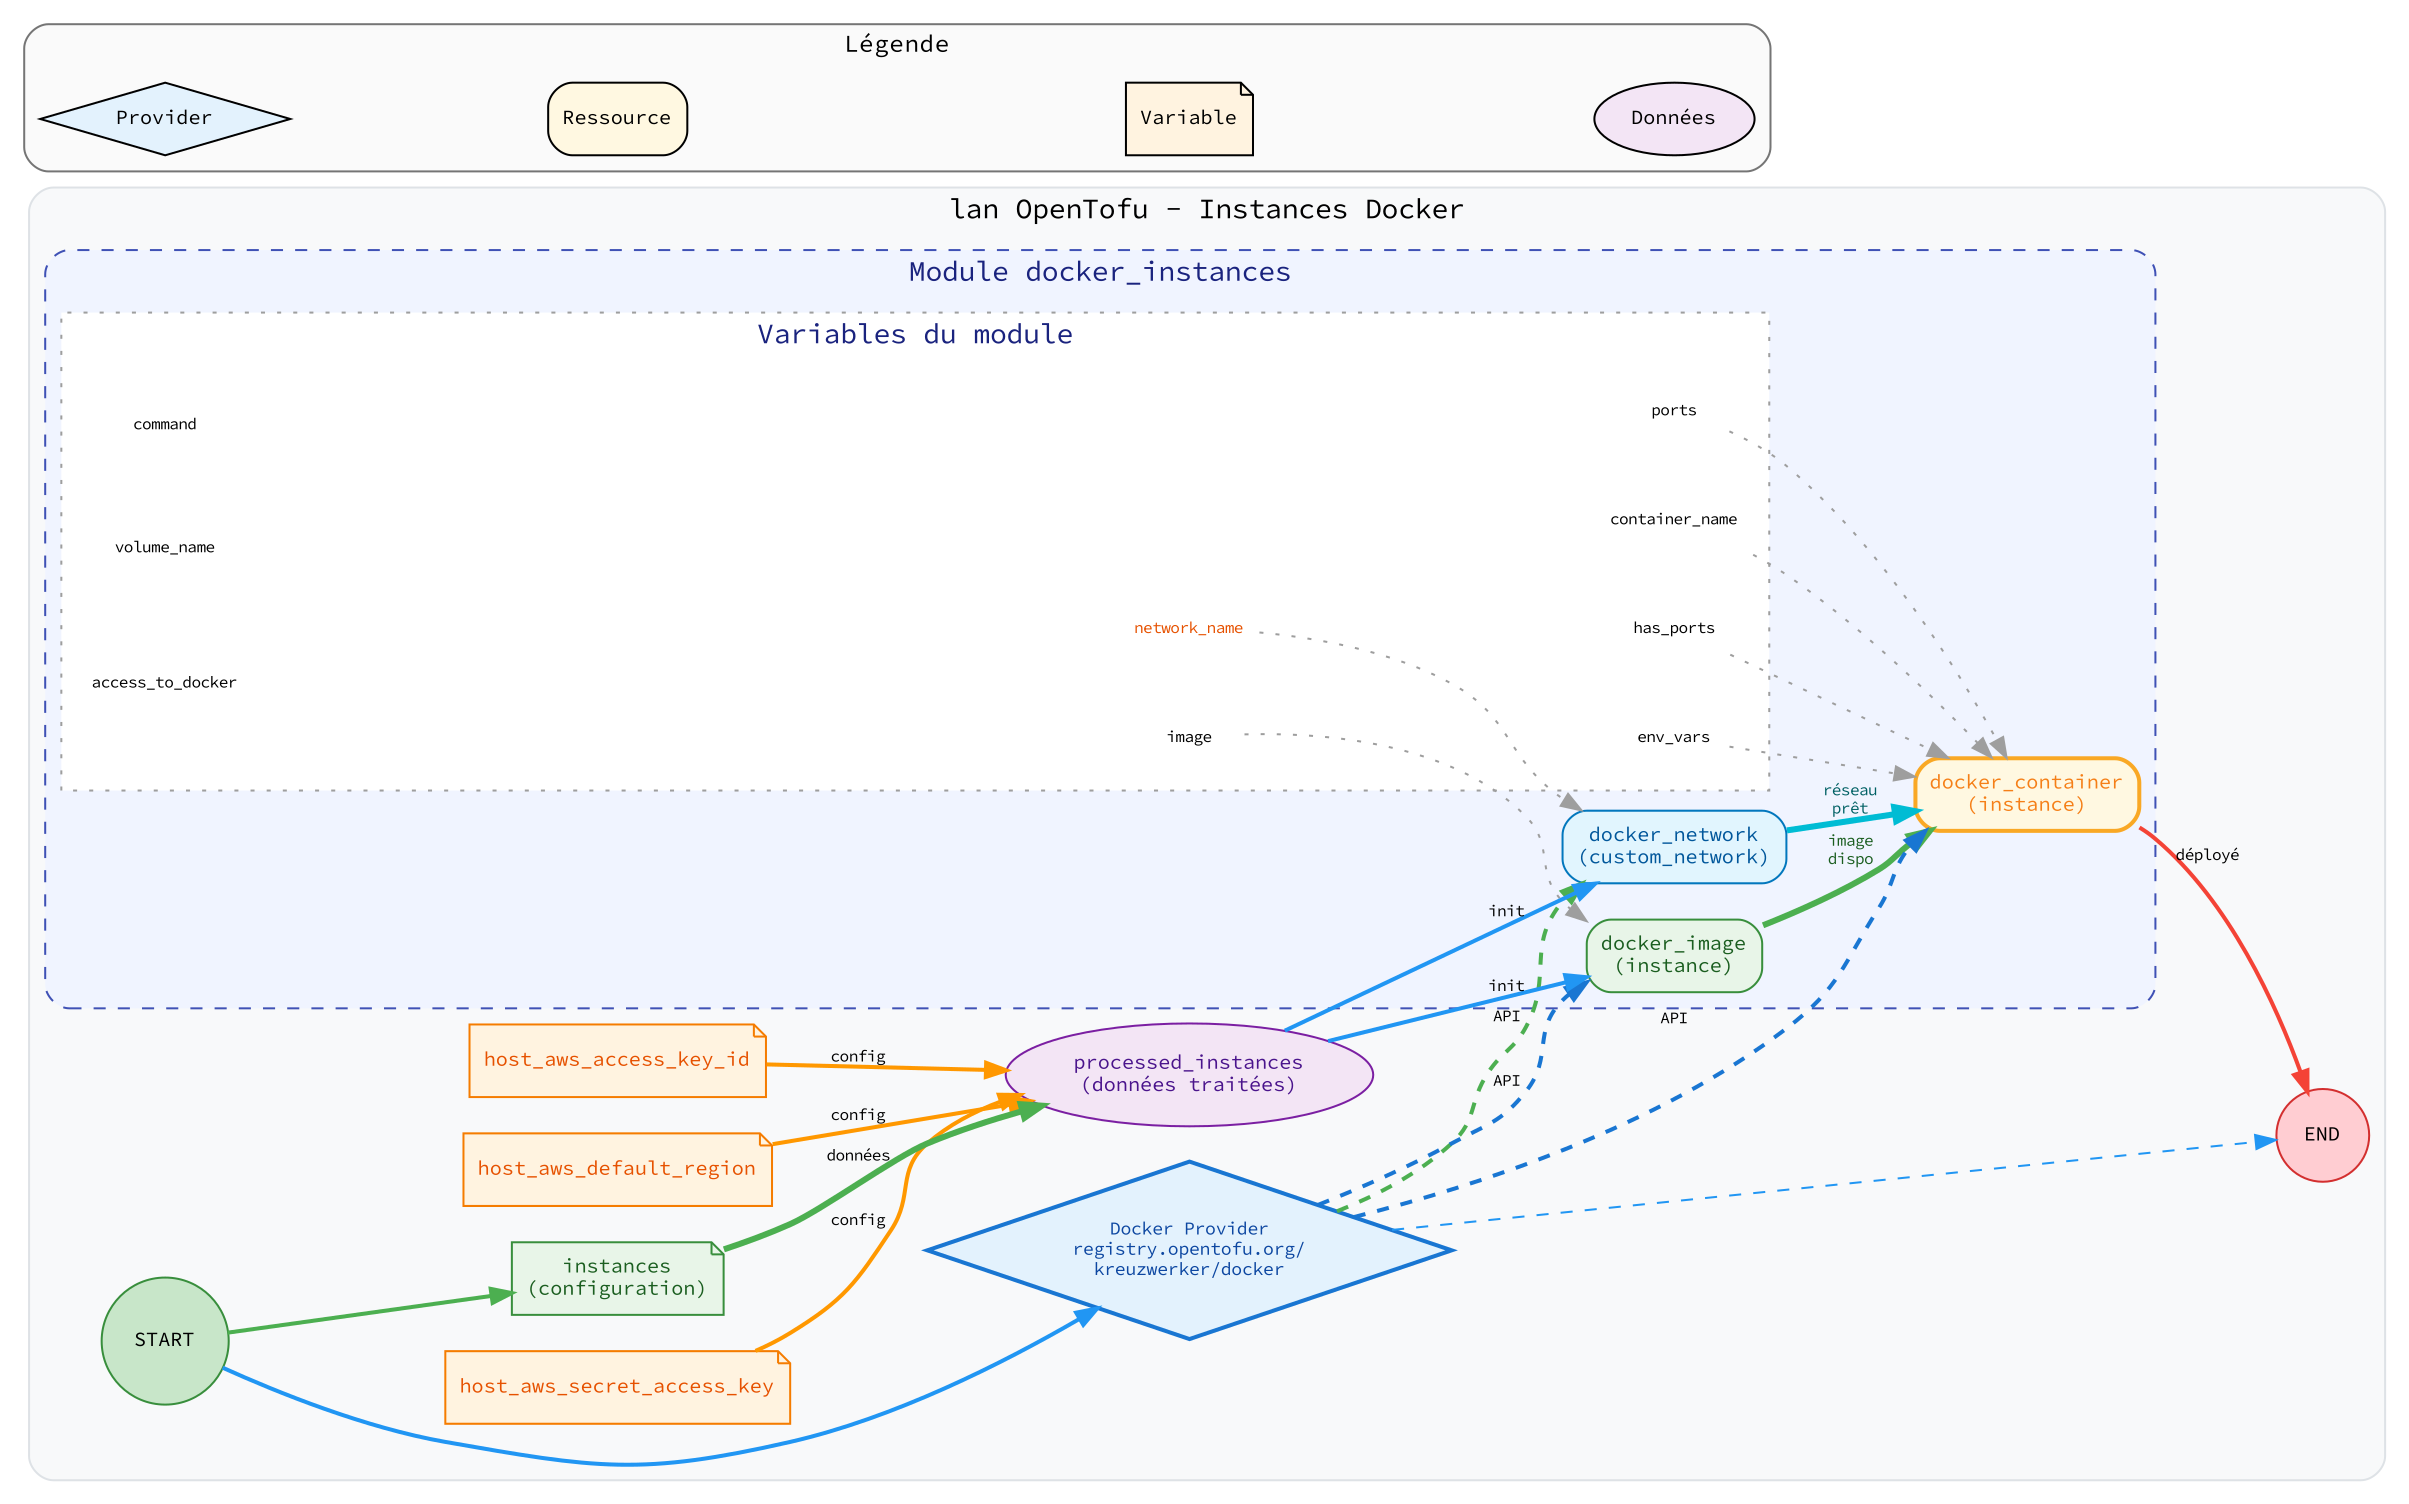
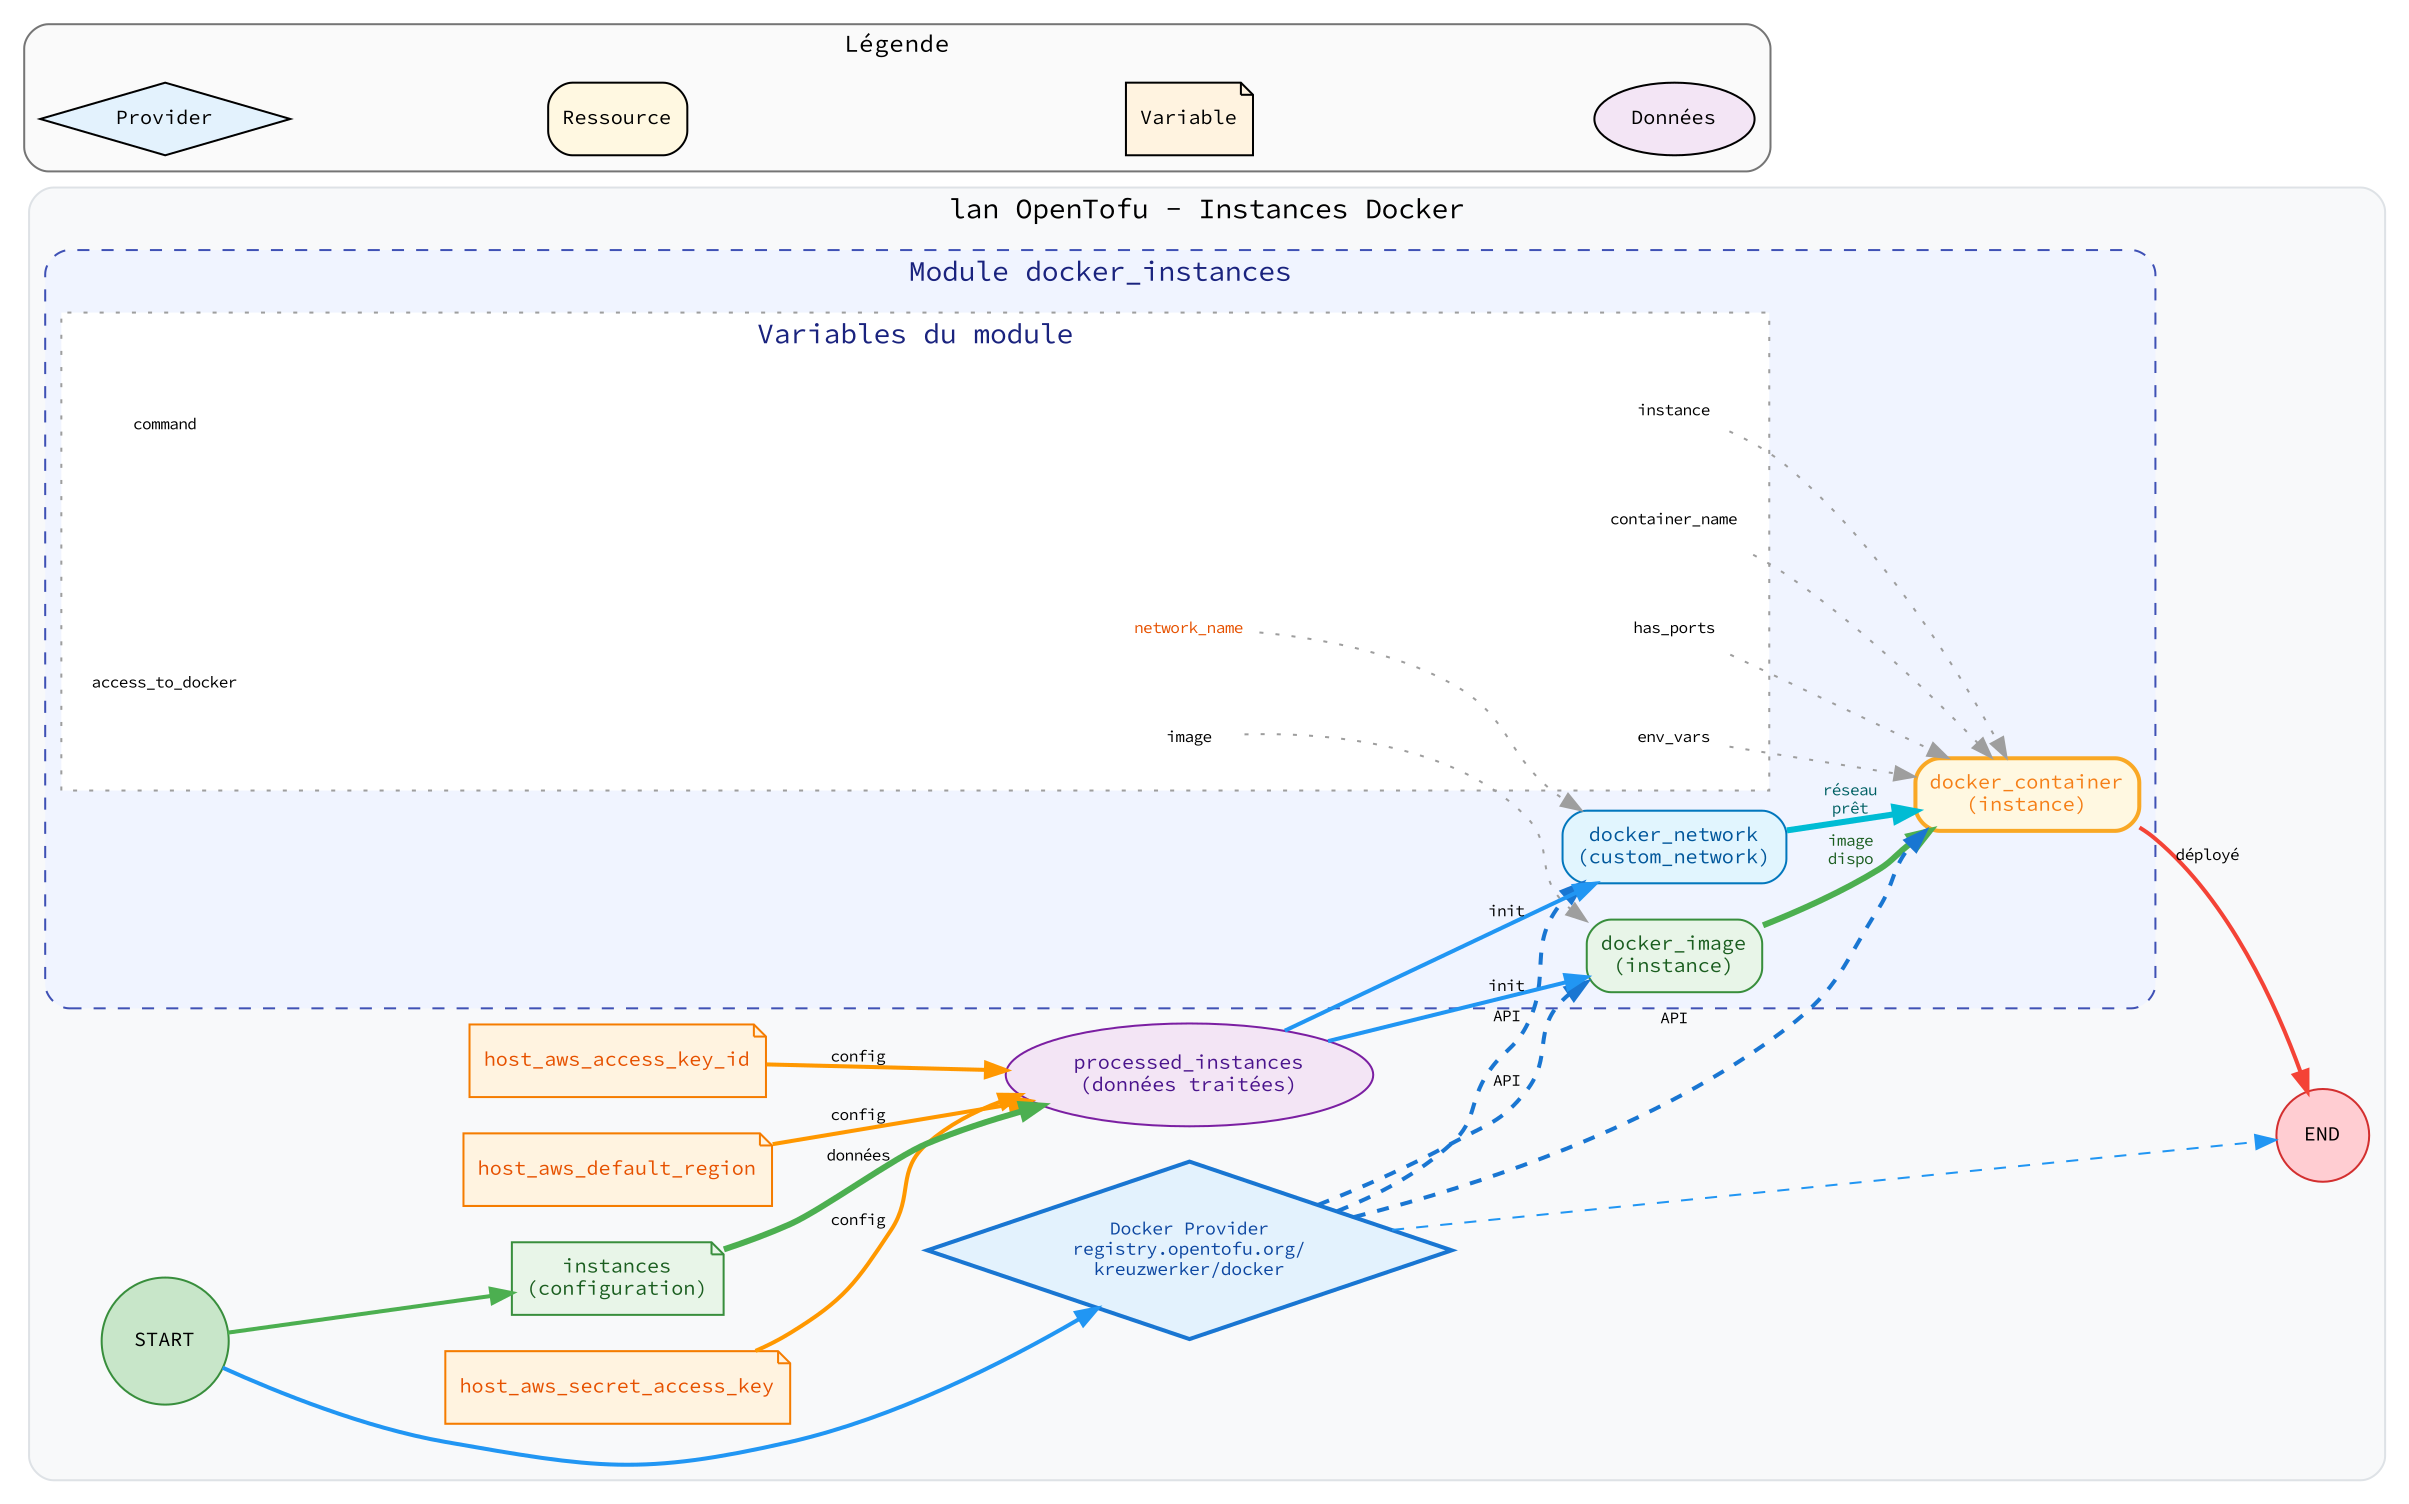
  digraph {
    bgcolor=white
    compound=true
    fontname="Source Code Pro"
    fontsize=12
    newrank=true
    rankdir=LR
    node [fontname="Source Code Pro" fontsize=10 margin=0.1 shape=plaintext style=filled]
    edge [color="#9e9e9e" fontname="Source Code Pro" fontsize=8 penwidth=2]
    n1 [fontsize=8 label=image style=""]
    n2 [fontsize=8 label=container_name style=""]
    n3 [fontcolor="#e65100" fontsize=8 label=network_name style=""]
-   n4 [fontsize=8 label=ports style=""]
+   n4 [fontsize=8 label=instance style=""]
    n5 [fontsize=8 label=env_vars style=""]
    n6 [fontsize=8 label=command style=""]
    n7 [fontsize=8 label=has_ports style=""]
-   n8 [fontsize=8 label=volume_name style=""]
    n9 [fontsize=8 label=access_to_docker style=""]
    n10 [color="#0277bd" fillcolor="#e1f5fe" fontcolor="#01579b" label="docker_network\n(custom_network)" shape=box style="filled,rounded"]
    n11 [color="#388e3c" fillcolor="#e8f5e8" fontcolor="#1b5e20" label="docker_image\n(instance)" shape=box style="filled,rounded"]
    n12 [color="#f9a825" fillcolor="#fff8e1" fontcolor="#f57f17" label="docker_container\n(instance)" penwidth=2 shape=box style="filled,rounded"]
    n13 [color="#1976d2" fillcolor="#e3f2fd" fontcolor="#0d47a1" fontsize=9 label="Docker Provider\nregistry.opentofu.org/\nkreuzwerker/docker" penwidth=2 shape=diamond]
    n14 [color="#d32f2f" fillcolor="#ffcdd2" label=END shape=circle]
    n15 [color="#f57c00" fillcolor="#fff3e0" fontcolor="#e65100" label=host_aws_access_key_id shape=note]
    n16 [color="#7b1fa2" fillcolor="#f3e5f5" fontcolor="#4a148c" label="processed_instances\n(données traitées)" shape=ellipse]
    n17 [color="#f57c00" fillcolor="#fff3e0" fontcolor="#e65100" label=host_aws_default_region shape=note]
    n18 [color="#f57c00" fillcolor="#fff3e0" fontcolor="#e65100" label=host_aws_secret_access_key shape=note]
    n19 [color="#388e3c" fillcolor="#e8f5e8" fontcolor="#1b5e20" label="instances\n(configuration)" shape=note]
    n20 [color="#388e3c" fillcolor="#c8e6c9" label=START shape=circle]
    n21 [fillcolor="#e3f2fd" label=Provider shape=diamond]
    n22 [fillcolor="#fff8e1" label=Ressource shape=box style="filled,rounded"]
    n23 [fillcolor="#fff3e0" label=Variable shape=note]
    n24 [fillcolor="#f3e5f5" label="Données" shape=ellipse]
    subgraph cluster_1 {
      color="#dee2e6"
      fillcolor="#f8f9fa"
      fontsize=14
      label="lan OpenTofu - Instances Docker"
      style="rounded,filled"
      n13
      n14
      n15
      n16
      n17
      n18
      n19
      n20
      subgraph cluster_2 {
        color="#3f51b5"
        fillcolor="#f0f4ff"
        fontcolor="#1a237e"
        fontsize=14
        label="Module docker_instances"
        style="rounded,dashed,filled"
        n10
        n11
        n12
        subgraph cluster_3 {
          color="#9e9e9e"
          fillcolor="#f0f4ff"
          fontcolor="#1a237e"
          fontsize=14
          label="Variables du module"
          style=dotted
          n1
          n2
          n3
          n4
          n5
          n6
          n7
-         n8
          n9
        }
      }
    }
    subgraph cluster_4 {
      color="#757575"
      fillcolor="#fafafa"
      label="Légende"
      style="rounded,filled"
      n21
      n22
      n23
      n24
    }
    n1 -> n11 [style=dotted penwidth=""]
    n2 -> n12 [style=dotted penwidth=""]
    n3 -> n10 [style=dotted penwidth=""]
    n4 -> n12 [style=dotted penwidth=""]
    n5 -> n12 [style=dotted penwidth=""]
    n7 -> n12 [style=dotted penwidth=""]
    n10 -> n12 [color="#00bcd4" fontcolor="#006064" label="réseau\nprêt" penwidth=3]
    n11 -> n12 [color="#4caf50" fontcolor="#1b5e20" label="image\ndispo" penwidth=3]
    n12 -> n14 [color="#f44336" label="déployé"]
-   n13 -> n10 [color="#4caf50" label=API style=dashed]
+   n13 -> n10 [color="#1976d2" label=API style=dashed]
    n13 -> n11 [color="#1976d2" label=API style=dashed]
    n13 -> n12 [color="#1976d2" label=API style=dashed]
    n13 -> n14 [color="#2196f3" style=dashed penwidth=""]
    n15 -> n16 [color="#ff9800" label=config]
    n16 -> n10 [color="#2196f3" label=init]
    n16 -> n11 [color="#2196f3" label=init]
    n17 -> n16 [color="#ff9800" label=config]
    n18 -> n16 [color="#ff9800" label=config]
    n19 -> n16 [color="#4caf50" label="données" penwidth=3]
    n20 -> n13 [color="#2196f3"]
    n20 -> n19 [color="#4caf50"]
    n21 -> n22 [color="#666666" label="dépend de" style=invis penwidth=""]
    n22 -> n23 [color="#666666" style=invis penwidth=""]
    n23 -> n24 [color="#666666" style=invis penwidth=""]
  }
